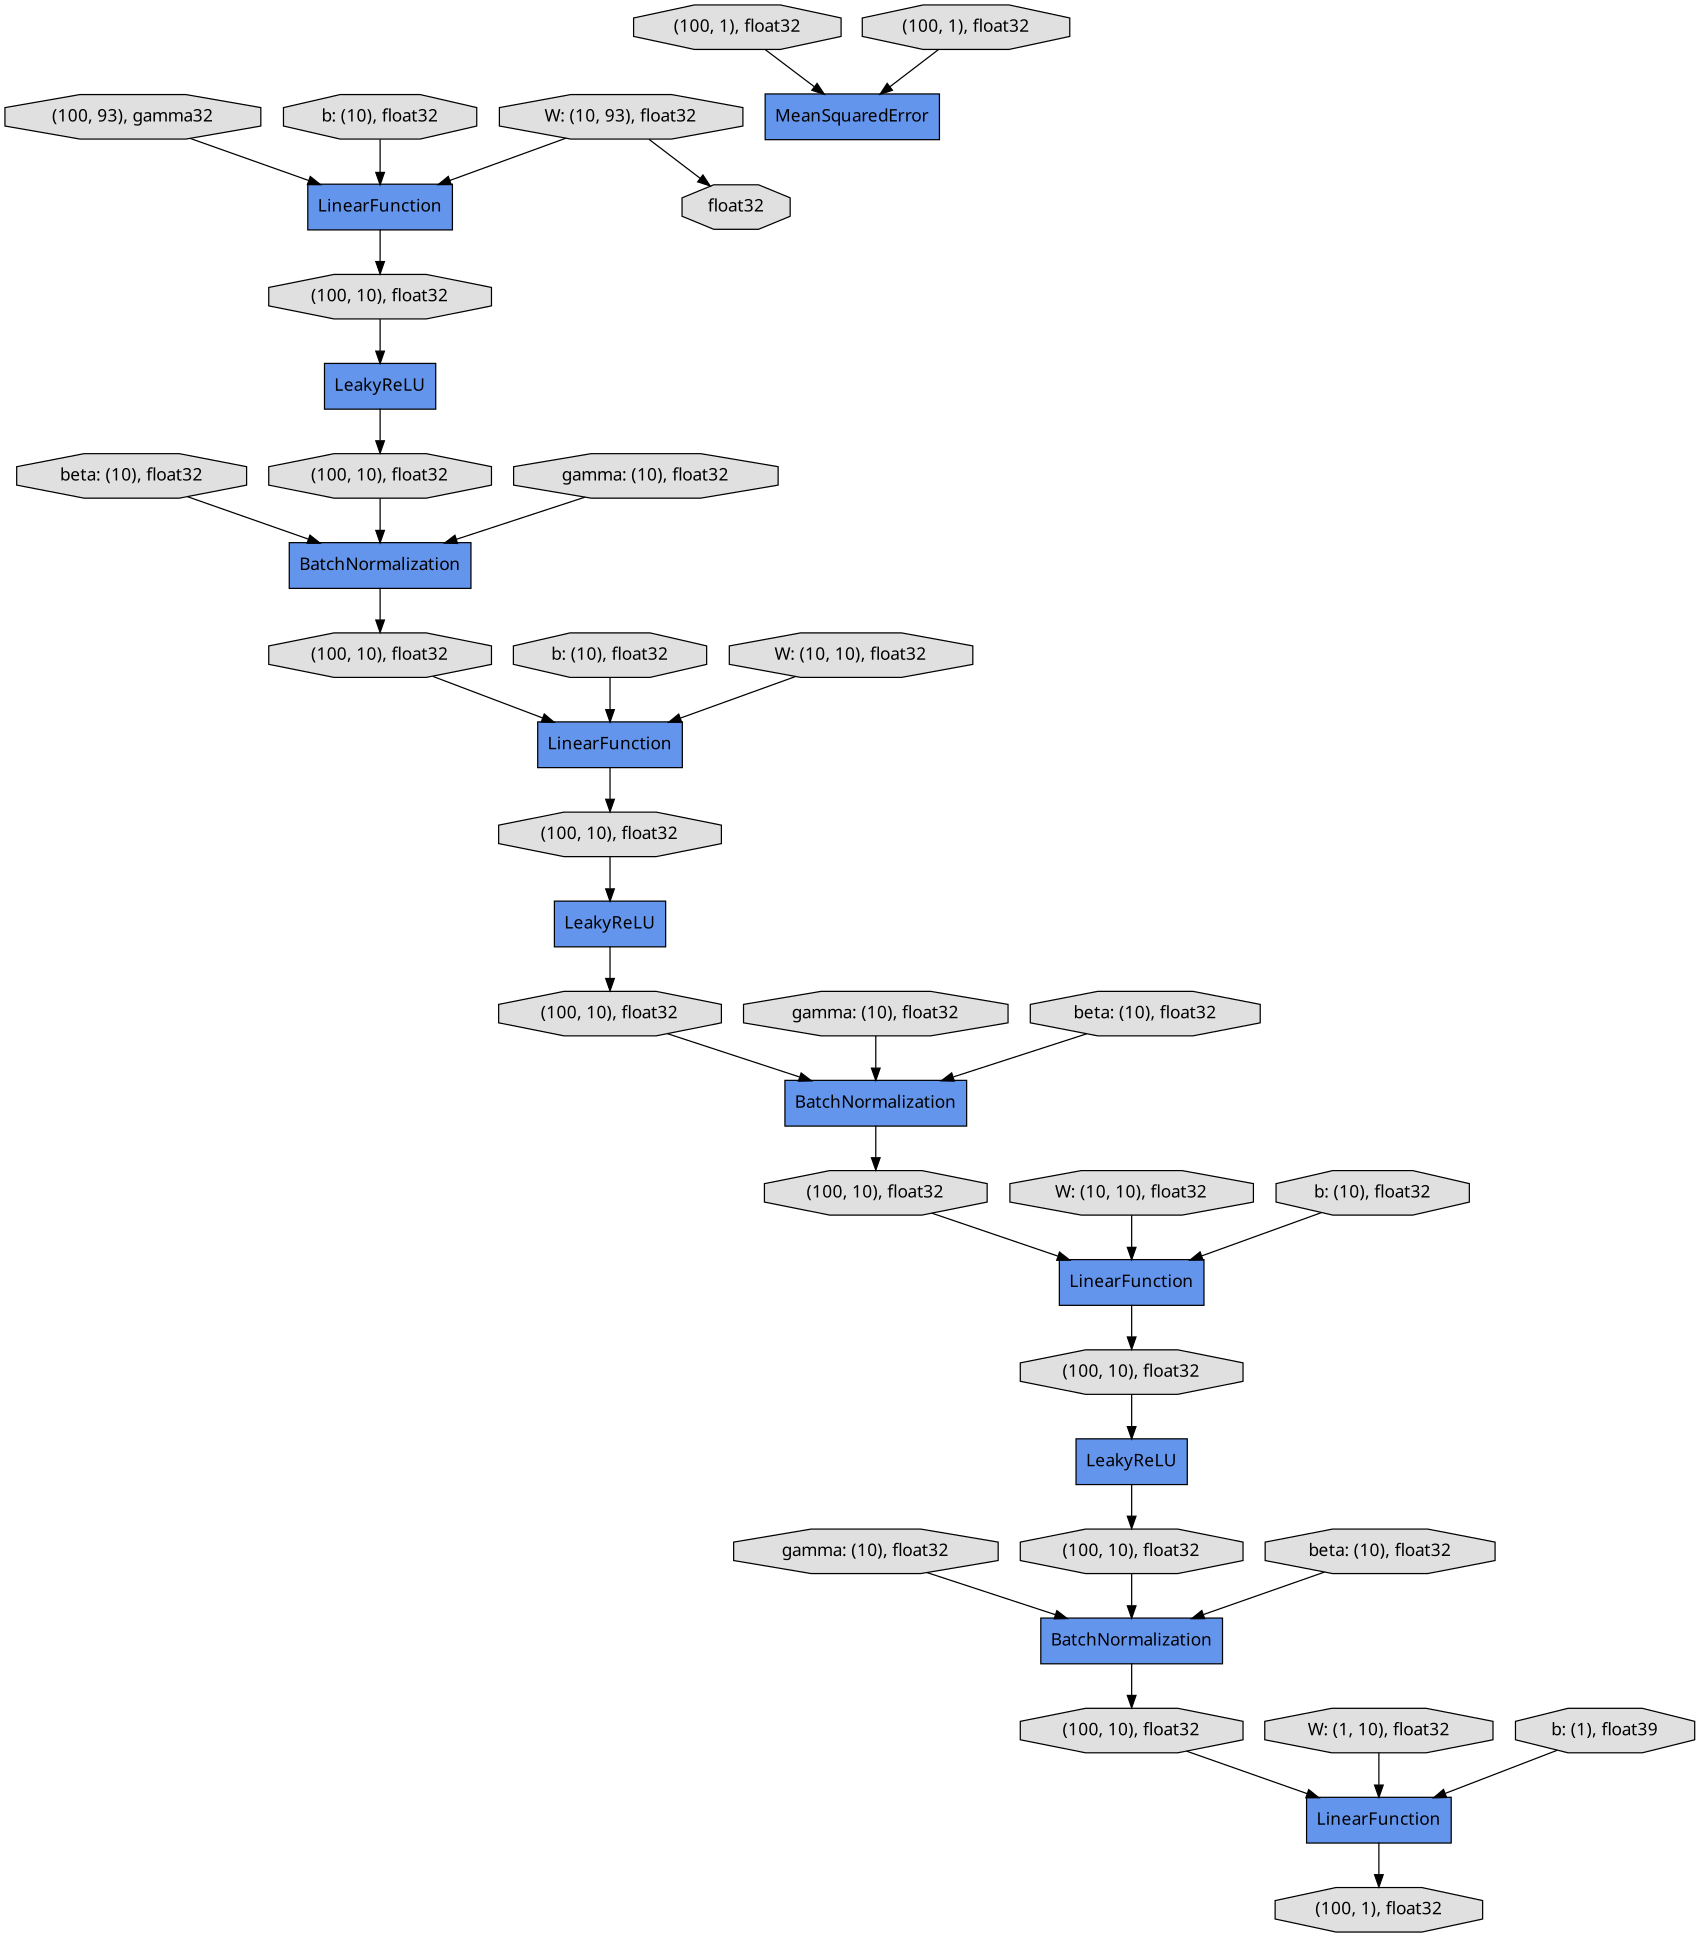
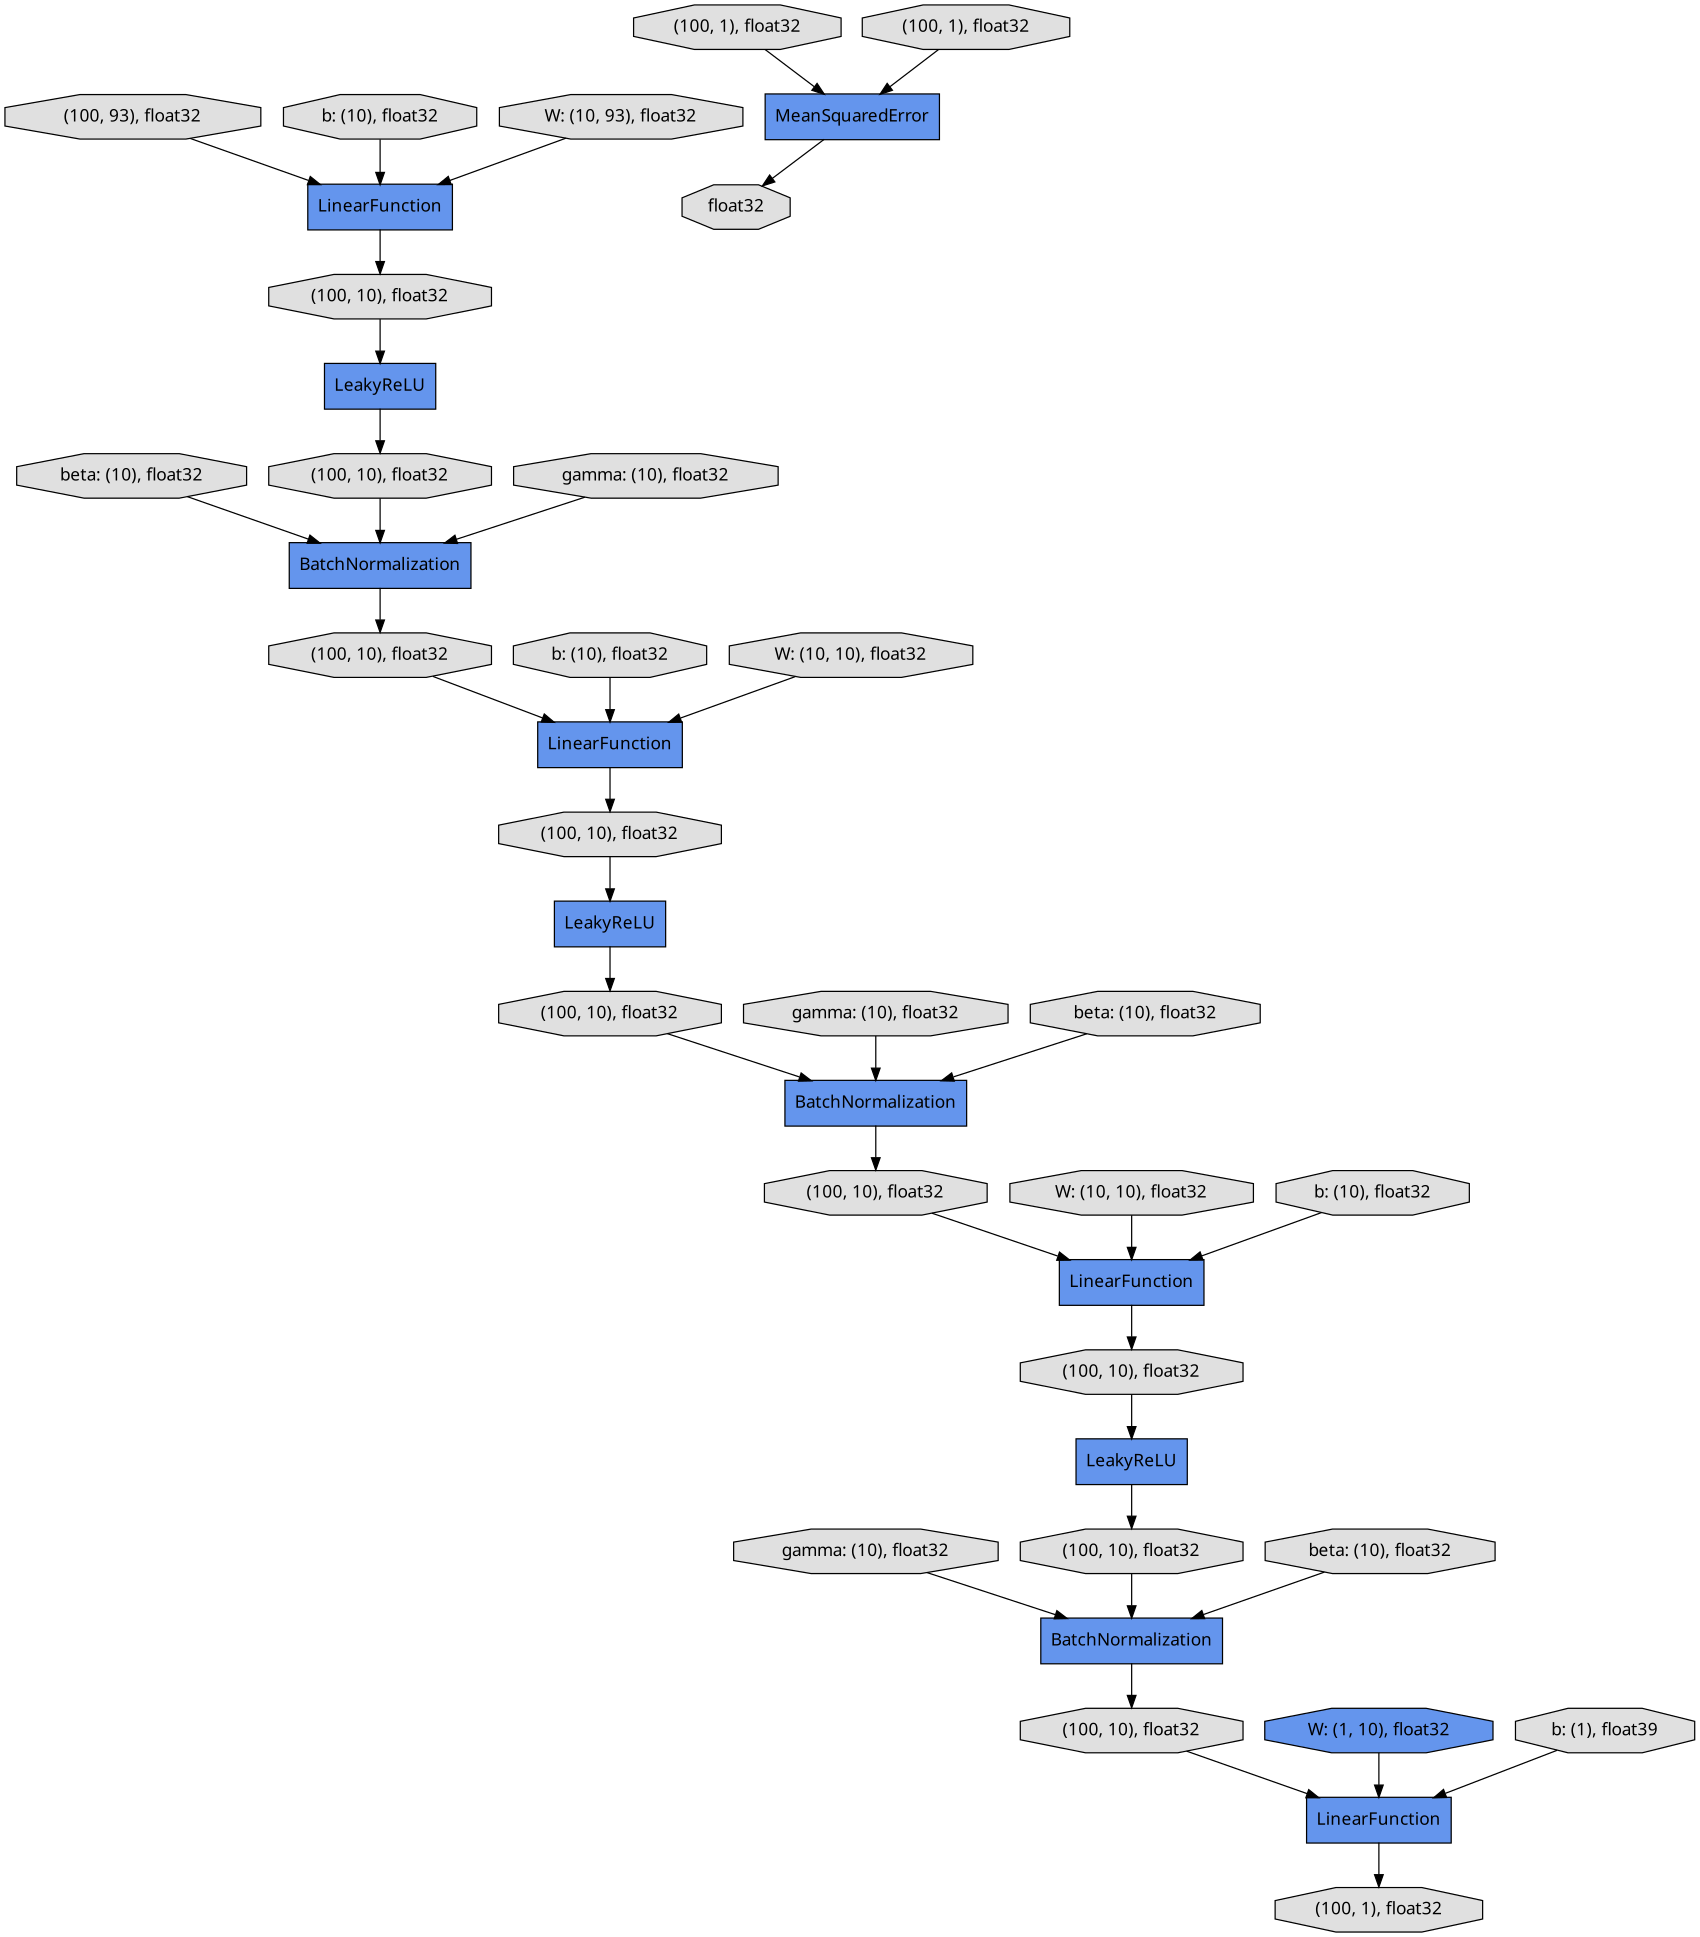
  digraph {
    fontname="Noto Sans"
    rankdir=TB
    node [fillcolor="#E0E0E0" fontname="Noto Sans" shape=octagon style=filled]
    edge [fontname="Noto Sans"]
    n1 [label="gamma: (10), float32"]
    n2 [fillcolor="#6495ED" label=BatchNormalization shape=record]
    n3 [label="(100, 10), float32"]
    n4 [fillcolor="#6495ED" label=MeanSquaredError shape=record]
    n5 [label=float32]
    n6 [label="(100, 1), float32"]
    n7 [label="beta: (10), float32"]
    n8 [fillcolor="#6495ED" label=BatchNormalization shape=record]
    n9 [label="(100, 10), float32"]
    n10 [fillcolor="#6495ED" label=LinearFunction shape=record]
    n11 [label="(100, 1), float32"]
    n12 [label="b: (10), float32"]
    n13 [fillcolor="#6495ED" label=LinearFunction shape=record]
    n14 [label="(100, 10), float32"]
    n15 [label="(100, 10), float32"]
    n16 [fillcolor="#6495ED" label=BatchNormalization shape=record]
    n17 [label="(100, 10), float32"]
    n18 [label="(100, 1), float32"]
    n19 [label="(100, 10), float32"]
    n20 [fillcolor="#6495ED" label=LeakyReLU shape=record]
    n21 [label="W: (10, 10), float32"]
    n22 [fillcolor="#6495ED" label=LinearFunction shape=record]
    n23 [label="(100, 10), float32"]
    n24 [label="gamma: (10), float32"]
    n25 [fillcolor="#6495ED" label=LeakyReLU shape=record]
    n26 [label="(100, 10), float32"]
    n27 [label="(100, 10), float32"]
    n28 [label="b: (10), float32"]
    n29 [label="beta: (10), float32"]
-   n30 [label="(100, 93), gamma32"]
+   n30 [label="(100, 93), float32"]
    n31 [fillcolor="#6495ED" label=LinearFunction shape=record]
    n32 [fillcolor="#6495ED" label=LeakyReLU shape=record]
-   n33 [label="W: (1, 10), float32"]
+   n33 [fillcolor="#6495ED" label="W: (1, 10), float32"]
    n34 [label="b: (10), float32"]
    n35 [label="W: (10, 93), float32"]
    n36 [label="b: (1), float39"]
    n37 [label="beta: (10), float32"]
    n38 [label="W: (10, 10), float32"]
    n39 [label="gamma: (10), float32"]
    n1 -> n2
    n2 -> n3
    n3 -> n10
-   n35 -> n5
+   n4 -> n5
    n6 -> n4
    n7 -> n8
    n8 -> n9
    n9 -> n13
    n10 -> n11
    n12 -> n13
    n13 -> n14
    n14 -> n20
    n15 -> n16
    n16 -> n17
    n17 -> n22
    n18 -> n4
    n19 -> n2
    n20 -> n15
    n21 -> n22
    n22 -> n23
    n23 -> n32
    n24 -> n16
    n25 -> n26
    n26 -> n8
    n27 -> n25
    n28 -> n22
    n29 -> n16
    n30 -> n31
    n31 -> n27
    n32 -> n19
    n33 -> n10
    n34 -> n31
    n35 -> n31
    n36 -> n10
    n37 -> n2
    n38 -> n13
    n39 -> n8
  }
